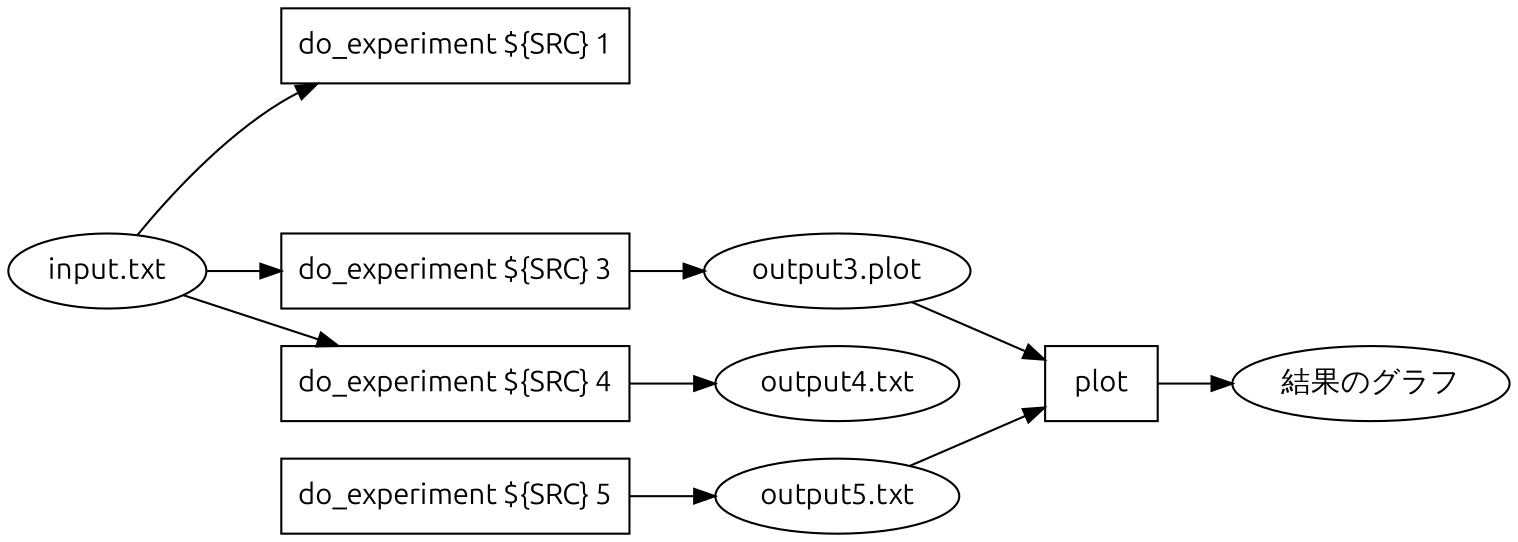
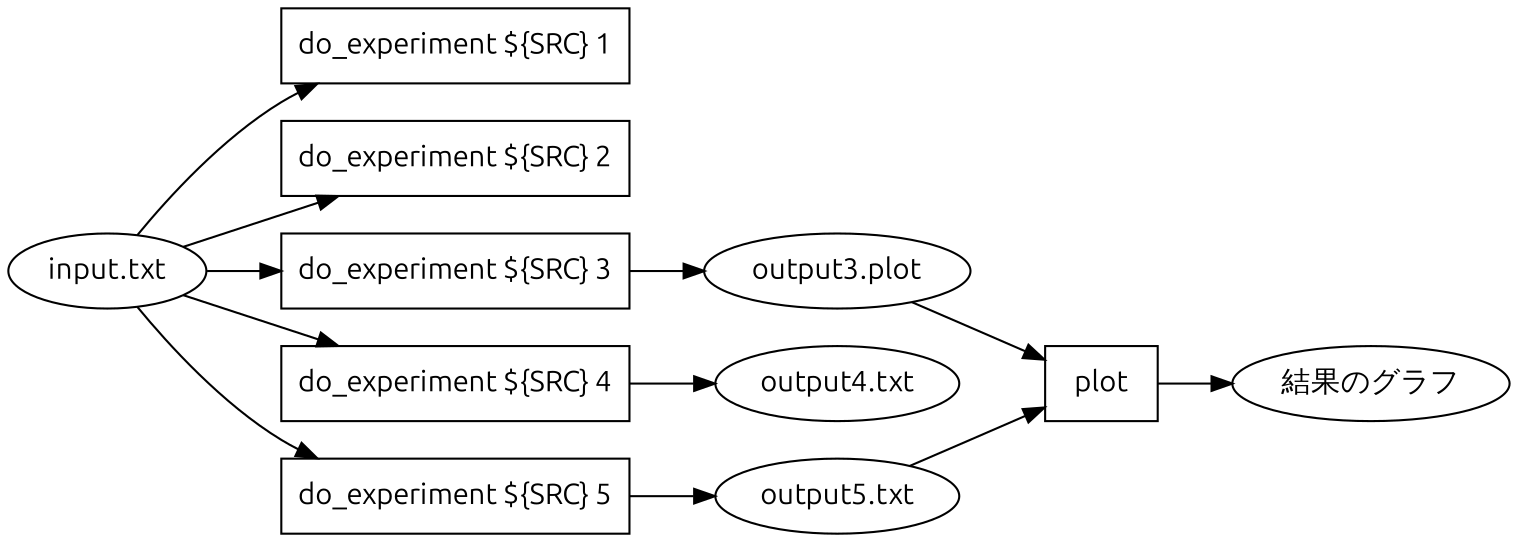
  digraph {
    fontname=Ubuntu
    rankdir=LR
    node [fontname=Ubuntu shape=box]
    edge [fontname=Ubuntu]
    n1 [label="do_experiment ${SRC} 1"]
+   n2 [label="do_experiment ${SRC} 2"]
    n3 [label="do_experiment ${SRC} 3"]
    n4 [label="output3.plot" shape=""]
    plot
    n6 [label="do_experiment ${SRC} 4"]
    "output4.txt" [shape=""]
    n8 [label="do_experiment ${SRC} 5"]
    "output5.txt" [shape=""]
    "input.txt" [shape=""]
    n11 [label="結果のグラフ" shape=""]
    n3 -> n4
    n4 -> plot
    plot -> n11
    n6 -> "output4.txt"
    n8 -> "output5.txt"
    "output5.txt" -> plot
    "input.txt" -> n1
+   "input.txt" -> n2
    "input.txt" -> n3
    "input.txt" -> n6
+   "input.txt" -> n8
  }
